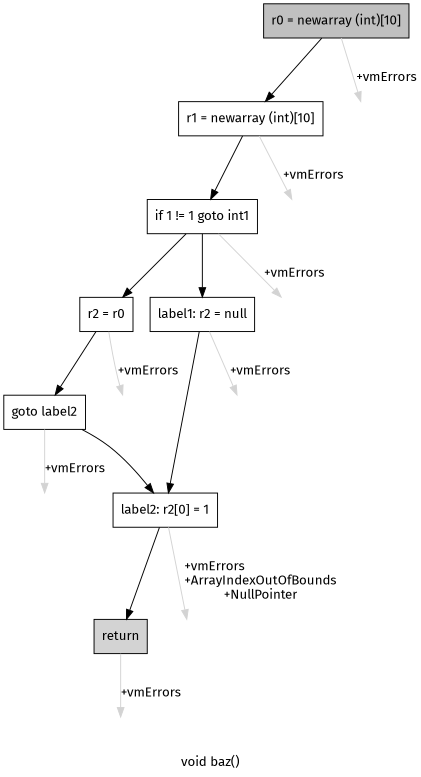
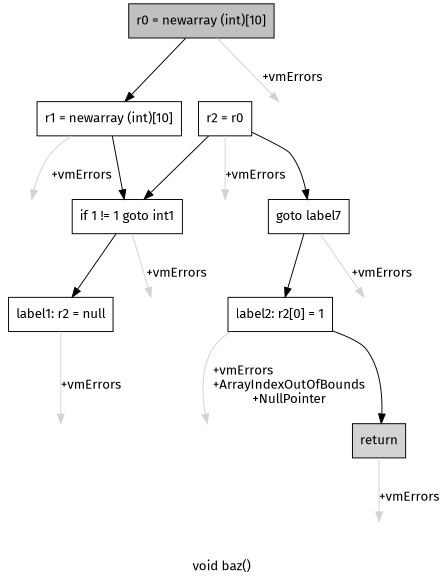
  digraph {
    fontname="Fira Sans"
    label="void baz()"
    node [fontname="Fira Sans" shape=box style=invis]
    edge [color=black fontname="Fira Sans"]
    n1 [fillcolor=gray label="r0 = newarray (int)[10]" style=filled]
    n2 [label="r1 = newarray (int)[10]" style=""]
    n3 [label=Esc]
    n4 [label="if 1 != 1 goto int1" style=""]
    n5 [label=Esc]
    n6 [label="r2 = r0" style=""]
    n7 [label="label1: r2 = null" style=""]
    n8 [label=Esc]
-   n9 [label="goto label2" style=""]
+   n9 [label="goto label7" style=""]
    n10 [label=Esc]
    n11 [label="label2: r2[0] = 1" style=""]
    n12 [label=Esc]
    n13 [label=Esc]
    n14 [fillcolor=lightgray label=return style=filled]
    n15 [label=Esc]
    n16 [label=Esc]
    n1 -> n2
    n1 -> n3 [color=lightgray label="\l+vmErrors"]
    n2 -> n4
    n2 -> n5 [color=lightgray label="\l+vmErrors"]
-   n4 -> n6
+   n6 -> n4
    n4 -> n7
    n4 -> n8 [color=lightgray label="\l+vmErrors"]
    n6 -> n9
    n6 -> n10 [color=lightgray label="\l+vmErrors"]
-   n7 -> n11
    n7 -> n12 [color=lightgray label="\l+vmErrors"]
    n9 -> n11
    n9 -> n13 [color=lightgray label="\l+vmErrors"]
    n11 -> n14
    n11 -> n15 [color=lightgray label="\l+vmErrors\l+ArrayIndexOutOfBounds\l+NullPointer"]
    n14 -> n16 [color=lightgray label="\l+vmErrors"]
  }
